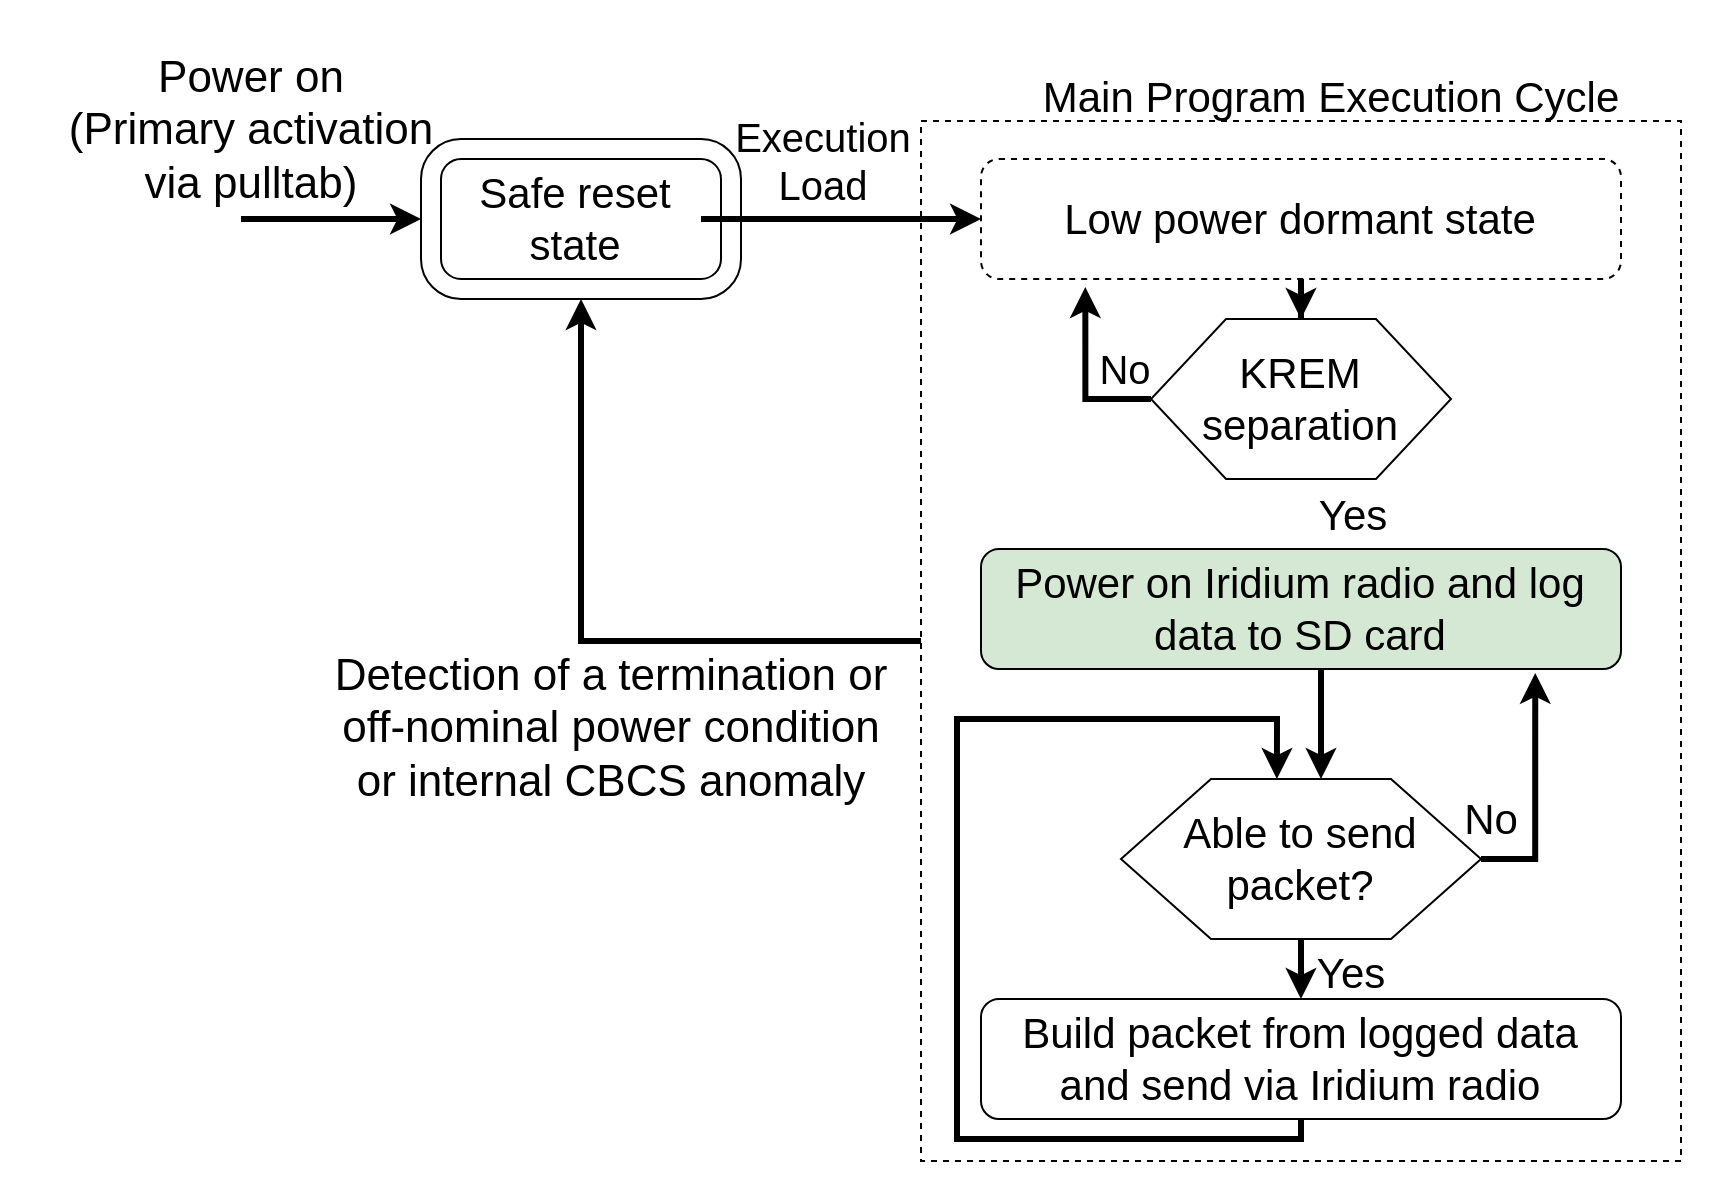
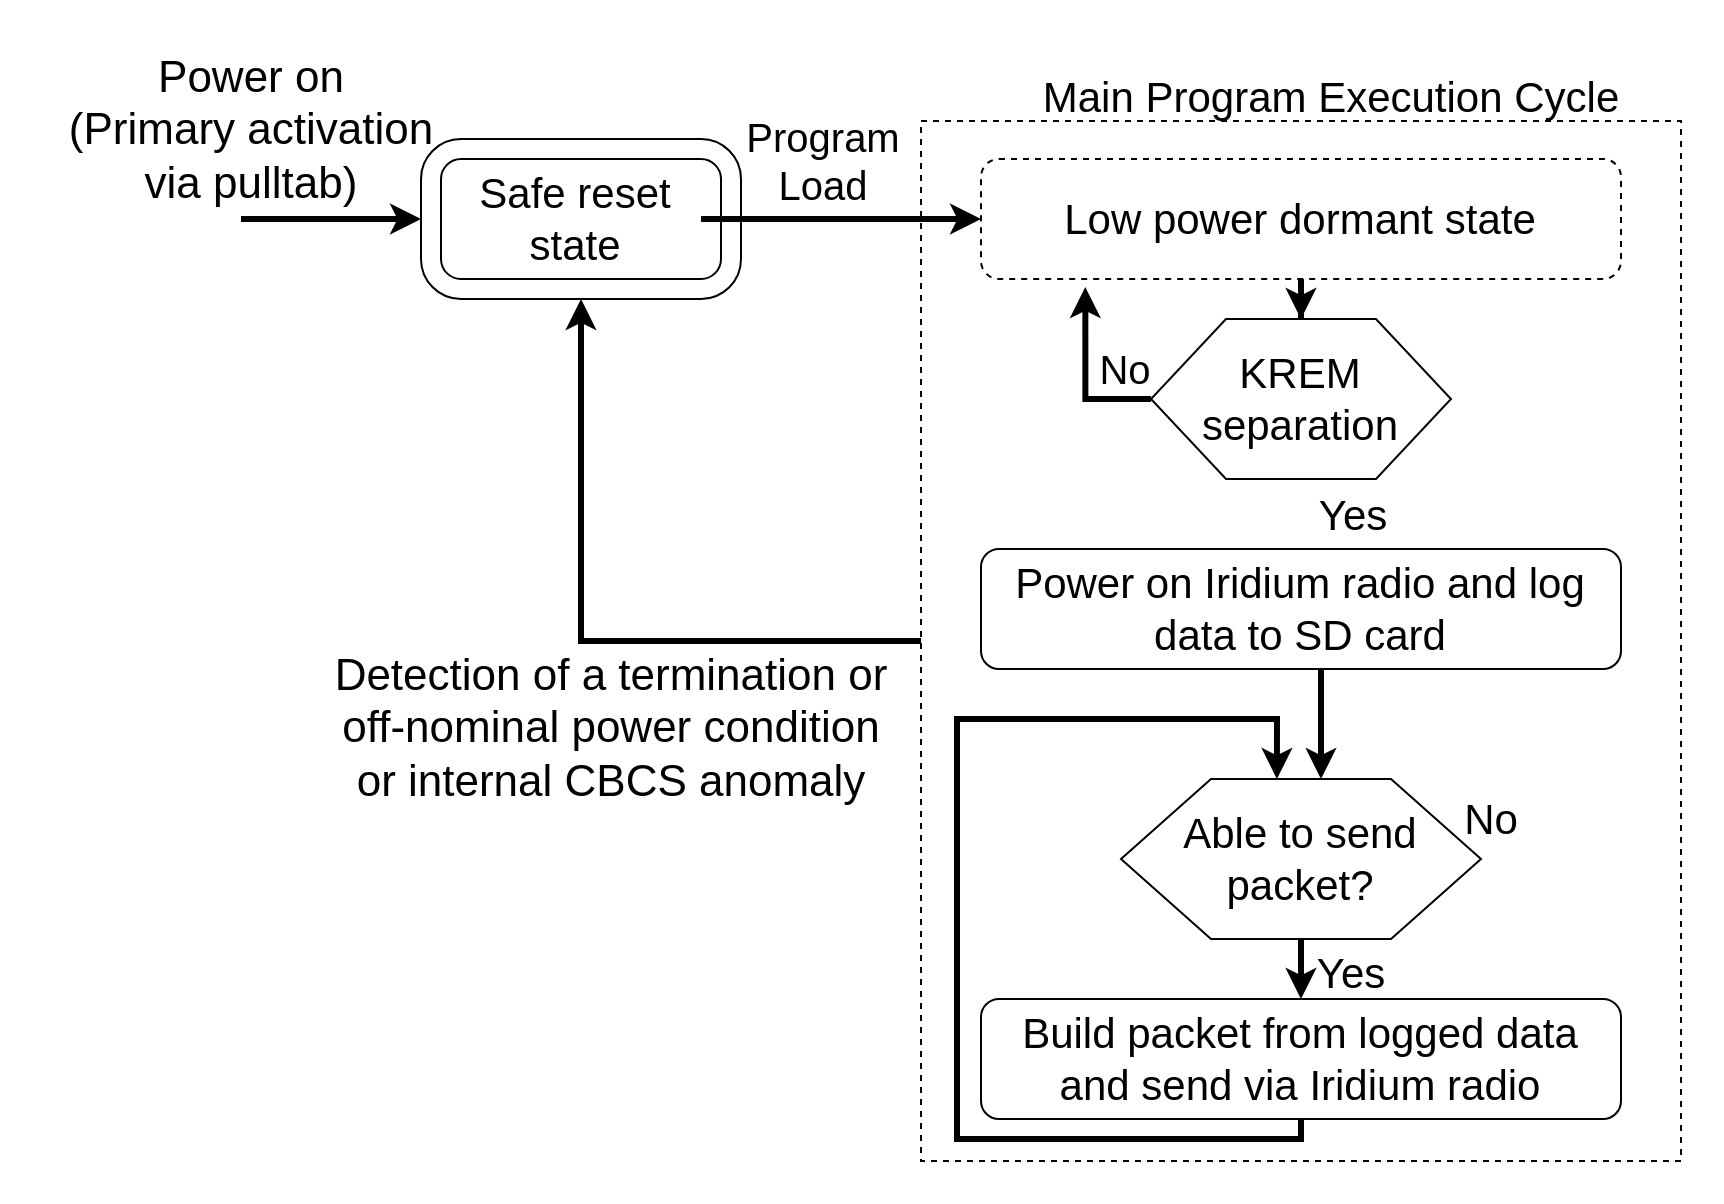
  <mxCell id="0" />
  <mxCell id="1" parent="0" />
  <mxCell id="2" value="" style="verticalLabelPosition=bottom;verticalAlign=top;html=1;shape=mxgraph.basic.rect;fillColor2=none;strokeWidth=1;size=20;indent=5;fillColor=none;dashed=1;" parent="1" vertex="1"><mxGeometry x="460" y="60" width="380" height="520" as="geometry" /></mxCell>
  <mxCell id="3" value="Yes" style="text;html=1;align=center;verticalAlign=middle;resizable=0;points=[];autosize=1;fontSize=21;" parent="1" vertex="1"><mxGeometry x="645" y="466" width="60" height="40" as="geometry" /></mxCell>
  <mxCell id="4" value="Yes" style="text;html=1;align=center;verticalAlign=middle;resizable=0;points=[];autosize=1;fontSize=21;" parent="1" vertex="1"><mxGeometry x="646" y="237" width="60" height="40" as="geometry" /></mxCell>
  <mxCell id="5" value="&lt;div style=&quot;font-size: 22px;&quot;&gt;Power on&lt;br style=&quot;font-size: 22px;&quot;&gt;(Primary activation&lt;/div&gt;&lt;div style=&quot;font-size: 22px;&quot;&gt;via pulltab)&lt;br style=&quot;font-size: 22px;&quot;&gt;&lt;/div&gt;" style="text;html=1;align=center;verticalAlign=middle;resizable=0;points=[];autosize=1;fontSize=22;" parent="1" vertex="1"><mxGeometry x="20" y="20" width="210" height="90" as="geometry" /></mxCell>
  <mxCell id="6" style="edgeStyle=orthogonalEdgeStyle;rounded=0;orthogonalLoop=1;jettySize=auto;html=1;entryX=0.5;entryY=1;entryDx=0;entryDy=0;entryPerimeter=0;fontSize=14;strokeWidth=3;" parent="1" source="2" target="8" edge="1"><mxGeometry relative="1" as="geometry" /></mxCell>
  <mxCell id="7" value="" style="endArrow=classic;html=1;strokeWidth=3;" parent="1" edge="1"><mxGeometry width="50" height="50" relative="1" as="geometry"><mxPoint x="120" y="109" as="sourcePoint" /><mxPoint x="210" y="109" as="targetPoint" /></mxGeometry></mxCell>
  <mxCell id="8" value="" style="verticalLabelPosition=bottom;verticalAlign=top;html=1;shape=mxgraph.basic.rounded_frame;dx=10;fontSize=16;" parent="1" vertex="1"><mxGeometry x="210" y="69" width="160" height="80" as="geometry" /></mxCell>
  <mxCell id="9" value="&lt;font style=&quot;font-size: 21px;&quot;&gt;Safe reset&lt;br&gt;state&lt;/font&gt;" style="text;html=1;align=center;verticalAlign=middle;resizable=0;points=[];autosize=1;" parent="8" vertex="1"><mxGeometry x="17" y="10" width="120" height="60" as="geometry" /></mxCell>
  <mxCell id="10" value="" style="endArrow=classic;html=1;entryX=0;entryY=0.5;entryDx=0;entryDy=0;strokeWidth=3;" parent="1" target="13" edge="1"><mxGeometry width="50" height="50" relative="1" as="geometry"><mxPoint x="350" y="109" as="sourcePoint" /><mxPoint x="450" y="109" as="targetPoint" /></mxGeometry></mxCell>
- <mxCell id="11" value="Execution&lt;br&gt;Load" style="text;html=1;align=center;verticalAlign=middle;resizable=0;points=[];autosize=1;fontSize=20;" parent="1" vertex="1"><mxGeometry x="361" y="50" width="100" height="60" as="geometry" /></mxCell>
+ <mxCell id="11" value="Program&lt;br&gt;Load" style="text;html=1;align=center;verticalAlign=middle;resizable=0;points=[];autosize=1;fontSize=20;" parent="1" vertex="1"><mxGeometry x="361" y="50" width="100" height="60" as="geometry" /></mxCell>
  <mxCell id="12" value="" style="edgeStyle=orthogonalEdgeStyle;rounded=0;orthogonalLoop=1;jettySize=auto;html=1;fontSize=14;strokeWidth=3;" parent="1" source="13" target="15" edge="1"><mxGeometry relative="1" as="geometry" /></mxCell>
  <mxCell id="13" value="&lt;span style=&quot;font-size: 21px;&quot;&gt;Low power dormant state&lt;/span&gt;" style="rounded=1;whiteSpace=wrap;html=1;fontSize=21;dashed=1;" parent="1" vertex="1"><mxGeometry x="490" y="79" width="320" height="60" as="geometry" /></mxCell>
  <mxCell id="14" style="edgeStyle=orthogonalEdgeStyle;rounded=0;orthogonalLoop=1;jettySize=auto;html=1;exitX=0;exitY=0.5;exitDx=0;exitDy=0;entryX=0.163;entryY=1.067;entryDx=0;entryDy=0;entryPerimeter=0;fontSize=14;strokeWidth=3;" parent="1" source="15" target="13" edge="1"><mxGeometry relative="1" as="geometry" /></mxCell>
  <mxCell id="15" value="KREM &lt;br style=&quot;font-size: 21px;&quot;&gt;separation" style="shape=hexagon;perimeter=hexagonPerimeter2;whiteSpace=wrap;html=1;fontSize=21;" parent="1" vertex="1"><mxGeometry x="575" y="159" width="150" height="80" as="geometry" /></mxCell>
  <mxCell id="16" value="No" style="text;html=1;align=center;verticalAlign=middle;resizable=0;points=[];autosize=1;fontSize=20;" parent="1" vertex="1"><mxGeometry x="537" y="164" width="50" height="40" as="geometry" /></mxCell>
  <mxCell id="17" value="" style="edgeStyle=orthogonalEdgeStyle;rounded=0;orthogonalLoop=1;jettySize=auto;html=1;fontSize=14;strokeWidth=3;" parent="1" edge="1"><mxGeometry relative="1" as="geometry"><mxPoint x="660" y="334" as="sourcePoint" /><mxPoint x="660" y="389" as="targetPoint" /></mxGeometry></mxCell>
- <mxCell id="18" value="Power on Iridium radio and log data to SD card" style="rounded=1;whiteSpace=wrap;html=1;fontSize=21;fillColor=#d5e8d4;" parent="1" vertex="1"><mxGeometry x="490" y="274" width="320" height="60" as="geometry" /></mxCell>
+ <mxCell id="18" value="Power on Iridium radio and log data to SD card" style="rounded=1;whiteSpace=wrap;html=1;fontSize=21;" parent="1" vertex="1"><mxGeometry x="490" y="274" width="320" height="60" as="geometry" /></mxCell>
  <mxCell id="19" value="" style="edgeStyle=orthogonalEdgeStyle;rounded=0;orthogonalLoop=1;jettySize=auto;html=1;fontSize=14;strokeWidth=3;" parent="1" source="21" target="24" edge="1"><mxGeometry relative="1" as="geometry" /></mxCell>
- <mxCell id="20" style="edgeStyle=orthogonalEdgeStyle;rounded=0;orthogonalLoop=1;jettySize=auto;html=1;exitX=1;exitY=0.5;exitDx=0;exitDy=0;entryX=0.866;entryY=1.033;entryDx=0;entryDy=0;entryPerimeter=0;fontSize=14;strokeWidth=3;" parent="1" source="21" target="18" edge="1"><mxGeometry relative="1" as="geometry"><Array as="points"><mxPoint x="767" y="429" /></Array></mxGeometry></mxCell>
  <mxCell id="21" value="Able to send packet?" style="shape=hexagon;perimeter=hexagonPerimeter2;whiteSpace=wrap;html=1;fontSize=21;" parent="1" vertex="1"><mxGeometry x="560" y="389" width="180" height="80" as="geometry" /></mxCell>
  <mxCell id="22" value="No" style="text;html=1;align=center;verticalAlign=middle;resizable=0;points=[];autosize=1;fontSize=21;" parent="1" vertex="1"><mxGeometry x="720" y="389" width="50" height="40" as="geometry" /></mxCell>
  <mxCell id="23" style="edgeStyle=orthogonalEdgeStyle;rounded=0;orthogonalLoop=1;jettySize=auto;html=1;fontSize=14;entryX=0.333;entryY=0;entryDx=0;entryDy=0;entryPerimeter=0;exitX=0.5;exitY=1;exitDx=0;exitDy=0;strokeWidth=3;" parent="1" source="24" edge="1"><mxGeometry relative="1" as="geometry"><mxPoint x="637.96" y="389" as="targetPoint" /><mxPoint x="498" y="569" as="sourcePoint" /><Array as="points"><mxPoint x="650" y="569" /><mxPoint x="478" y="569" /><mxPoint x="478" y="359" /><mxPoint x="638" y="359" /></Array></mxGeometry></mxCell>
  <mxCell id="24" value="Build packet from logged data and send via Iridium radio" style="rounded=1;whiteSpace=wrap;html=1;fontSize=21;" parent="1" vertex="1"><mxGeometry x="490" y="499" width="320" height="60" as="geometry" /></mxCell>
  <mxCell id="25" value="Main Program Execution Cycle" style="text;html=1;align=center;verticalAlign=middle;resizable=0;points=[];autosize=1;fontSize=21;" parent="1" vertex="1"><mxGeometry x="510" y="28" width="310" height="40" as="geometry" /></mxCell>
  <mxCell id="26" value="Detection of a termination or&lt;br style=&quot;font-size: 22px;&quot;&gt;&lt;div style=&quot;font-size: 22px;&quot;&gt; off-nominal power condition&lt;/div&gt;&lt;div style=&quot;font-size: 22px;&quot;&gt;or internal CBCS anomaly&lt;br style=&quot;font-size: 22px;&quot;&gt;&lt;/div&gt;" style="text;html=1;align=center;verticalAlign=middle;resizable=0;points=[];autosize=1;fontSize=22;" parent="1" vertex="1"><mxGeometry x="155" y="319" width="300" height="90" as="geometry" /></mxCell>
